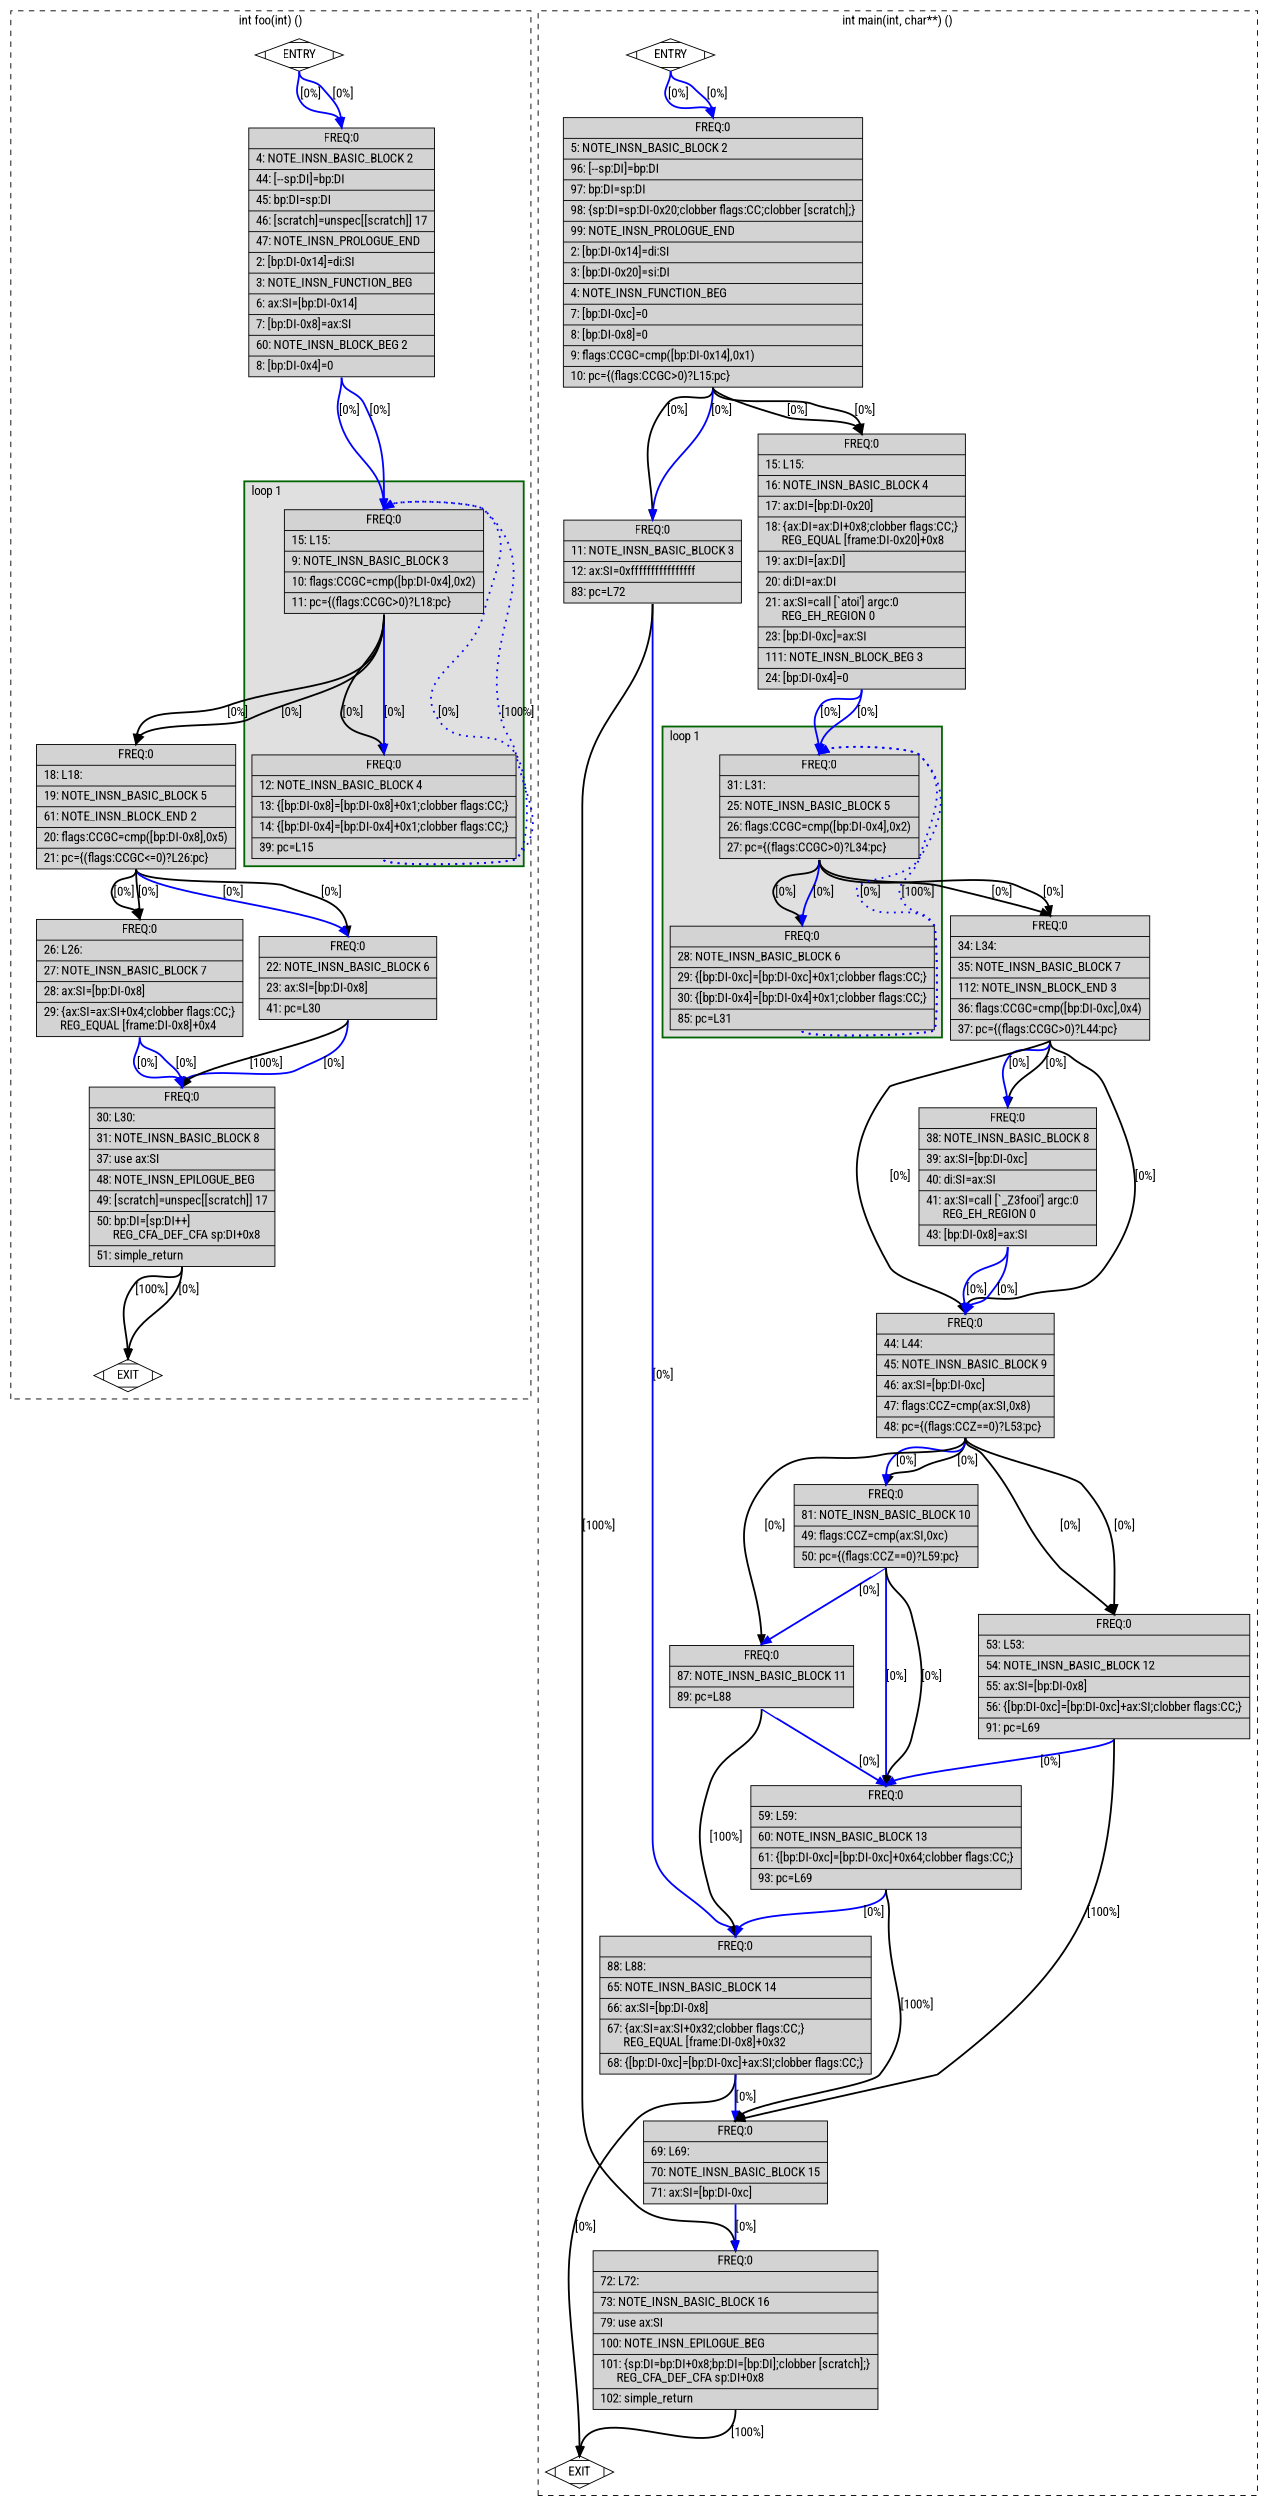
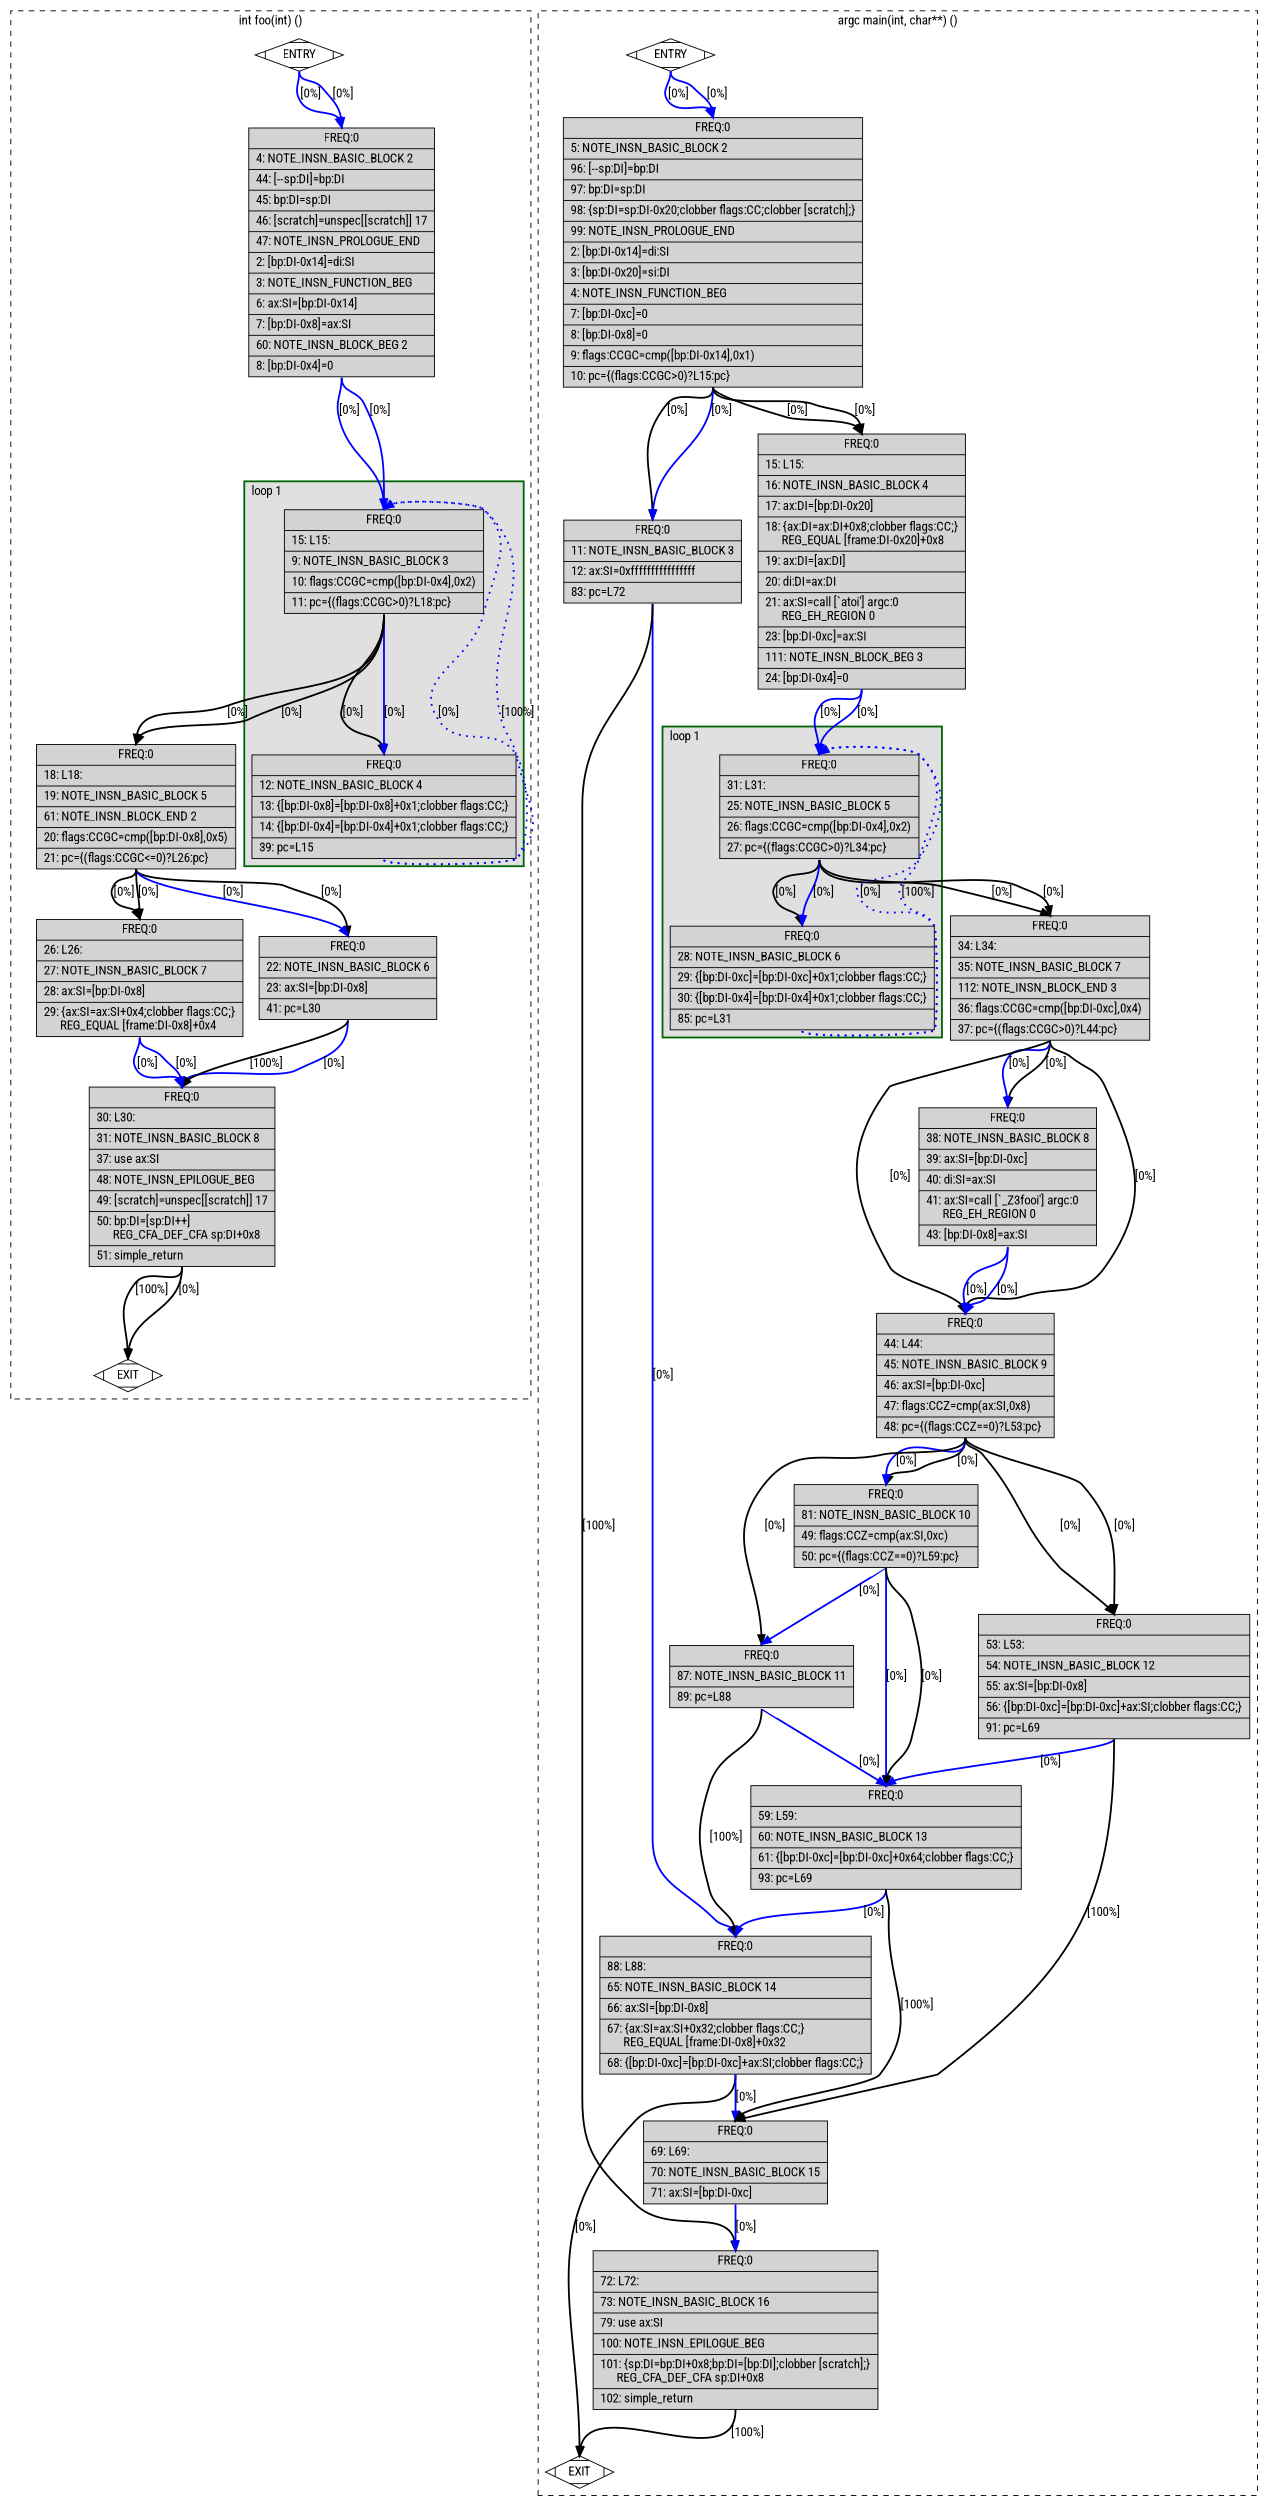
  digraph {
    fontname="Roboto Condensed"
    node [fillcolor=lightgrey shape=record style=filled fontname="Roboto Condensed"]
    edge [color=blue constraint=true headport=n style="solid,bold" tailport=s weight=10 fontname="Roboto Condensed"]
    n1 [label="{ FREQ:0 |\ \ \ 15:\ L15:\l|\ \ \ \ 9:\ NOTE_INSN_BASIC_BLOCK\ 3\l|\ \ \ 10:\ flags:CCGC=cmp([bp:DI-0x4],0x2)\l|\ \ \ 11:\ pc=\{(flags:CCGC\>0)?L18:pc\}\l}"]
    n2 [label="{ FREQ:0 |\ \ \ 12:\ NOTE_INSN_BASIC_BLOCK\ 4\l|\ \ \ 13:\ \{[bp:DI-0x8]=[bp:DI-0x8]+0x1;clobber\ flags:CC;\}\l|\ \ \ 14:\ \{[bp:DI-0x4]=[bp:DI-0x4]+0x1;clobber\ flags:CC;\}\l|\ \ \ 39:\ pc=L15\l}"]
    n3 [label="{ FREQ:0 |\ \ \ 18:\ L18:\l|\ \ \ 19:\ NOTE_INSN_BASIC_BLOCK\ 5\l|\ \ \ 61:\ NOTE_INSN_BLOCK_END\ 2\l|\ \ \ 20:\ flags:CCGC=cmp([bp:DI-0x8],0x5)\l|\ \ \ 21:\ pc=\{(flags:CCGC\<=0)?L26:pc\}\l}"]
    n4 [fillcolor=white label=ENTRY shape=Mdiamond]
    n5 [fillcolor=white label=EXIT shape=Mdiamond]
    n6 [label="{ FREQ:0 |\ \ \ \ 4:\ NOTE_INSN_BASIC_BLOCK\ 2\l|\ \ \ 44:\ [--sp:DI]=bp:DI\l|\ \ \ 45:\ bp:DI=sp:DI\l|\ \ \ 46:\ [scratch]=unspec[[scratch]]\ 17\l|\ \ \ 47:\ NOTE_INSN_PROLOGUE_END\l|\ \ \ \ 2:\ [bp:DI-0x14]=di:SI\l|\ \ \ \ 3:\ NOTE_INSN_FUNCTION_BEG\l|\ \ \ \ 6:\ ax:SI=[bp:DI-0x14]\l|\ \ \ \ 7:\ [bp:DI-0x8]=ax:SI\l|\ \ \ 60:\ NOTE_INSN_BLOCK_BEG\ 2\l|\ \ \ \ 8:\ [bp:DI-0x4]=0\l}"]
    n7 [label="{ FREQ:0 |\ \ \ 22:\ NOTE_INSN_BASIC_BLOCK\ 6\l|\ \ \ 23:\ ax:SI=[bp:DI-0x8]\l|\ \ \ 41:\ pc=L30\l}"]
    n8 [label="{ FREQ:0 |\ \ \ 26:\ L26:\l|\ \ \ 27:\ NOTE_INSN_BASIC_BLOCK\ 7\l|\ \ \ 28:\ ax:SI=[bp:DI-0x8]\l|\ \ \ 29:\ \{ax:SI=ax:SI+0x4;clobber\ flags:CC;\}\l\ \ \ \ \ \ REG_EQUAL\ [frame:DI-0x8]+0x4\l}"]
    n9 [label="{ FREQ:0 |\ \ \ 30:\ L30:\l|\ \ \ 31:\ NOTE_INSN_BASIC_BLOCK\ 8\l|\ \ \ 37:\ use\ ax:SI\l|\ \ \ 48:\ NOTE_INSN_EPILOGUE_BEG\l|\ \ \ 49:\ [scratch]=unspec[[scratch]]\ 17\l|\ \ \ 50:\ bp:DI=[sp:DI++]\l\ \ \ \ \ \ REG_CFA_DEF_CFA\ sp:DI+0x8\l|\ \ \ 51:\ simple_return\l}"]
    n10 [label="{ FREQ:0 |\ \ \ 31:\ L31:\l|\ \ \ 25:\ NOTE_INSN_BASIC_BLOCK\ 5\l|\ \ \ 26:\ flags:CCGC=cmp([bp:DI-0x4],0x2)\l|\ \ \ 27:\ pc=\{(flags:CCGC\>0)?L34:pc\}\l}"]
    n11 [label="{ FREQ:0 |\ \ \ 28:\ NOTE_INSN_BASIC_BLOCK\ 6\l|\ \ \ 29:\ \{[bp:DI-0xc]=[bp:DI-0xc]+0x1;clobber\ flags:CC;\}\l|\ \ \ 30:\ \{[bp:DI-0x4]=[bp:DI-0x4]+0x1;clobber\ flags:CC;\}\l|\ \ \ 85:\ pc=L31\l}"]
    n12 [label="{ FREQ:0 |\ \ \ 34:\ L34:\l|\ \ \ 35:\ NOTE_INSN_BASIC_BLOCK\ 7\l|\ \ 112:\ NOTE_INSN_BLOCK_END\ 3\l|\ \ \ 36:\ flags:CCGC=cmp([bp:DI-0xc],0x4)\l|\ \ \ 37:\ pc=\{(flags:CCGC\>0)?L44:pc\}\l}"]
    n13 [fillcolor=white label=ENTRY shape=Mdiamond]
    n14 [fillcolor=white label=EXIT shape=Mdiamond]
    n15 [label="{ FREQ:0 |\ \ \ \ 5:\ NOTE_INSN_BASIC_BLOCK\ 2\l|\ \ \ 96:\ [--sp:DI]=bp:DI\l|\ \ \ 97:\ bp:DI=sp:DI\l|\ \ \ 98:\ \{sp:DI=sp:DI-0x20;clobber\ flags:CC;clobber\ [scratch];\}\l|\ \ \ 99:\ NOTE_INSN_PROLOGUE_END\l|\ \ \ \ 2:\ [bp:DI-0x14]=di:SI\l|\ \ \ \ 3:\ [bp:DI-0x20]=si:DI\l|\ \ \ \ 4:\ NOTE_INSN_FUNCTION_BEG\l|\ \ \ \ 7:\ [bp:DI-0xc]=0\l|\ \ \ \ 8:\ [bp:DI-0x8]=0\l|\ \ \ \ 9:\ flags:CCGC=cmp([bp:DI-0x14],0x1)\l|\ \ \ 10:\ pc=\{(flags:CCGC\>0)?L15:pc\}\l}"]
    n16 [label="{ FREQ:0 |\ \ \ 11:\ NOTE_INSN_BASIC_BLOCK\ 3\l|\ \ \ 12:\ ax:SI=0xffffffffffffffff\l|\ \ \ 83:\ pc=L72\l}"]
    n17 [label="{ FREQ:0 |\ \ \ 15:\ L15:\l|\ \ \ 16:\ NOTE_INSN_BASIC_BLOCK\ 4\l|\ \ \ 17:\ ax:DI=[bp:DI-0x20]\l|\ \ \ 18:\ \{ax:DI=ax:DI+0x8;clobber\ flags:CC;\}\l\ \ \ \ \ \ REG_EQUAL\ [frame:DI-0x20]+0x8\l|\ \ \ 19:\ ax:DI=[ax:DI]\l|\ \ \ 20:\ di:DI=ax:DI\l|\ \ \ 21:\ ax:SI=call\ [`atoi']\ argc:0\l\ \ \ \ \ \ REG_EH_REGION\ 0\l|\ \ \ 23:\ [bp:DI-0xc]=ax:SI\l|\ \ 111:\ NOTE_INSN_BLOCK_BEG\ 3\l|\ \ \ 24:\ [bp:DI-0x4]=0\l}"]
    n18 [label="{ FREQ:0 |\ \ \ 88:\ L88:\l|\ \ \ 65:\ NOTE_INSN_BASIC_BLOCK\ 14\l|\ \ \ 66:\ ax:SI=[bp:DI-0x8]\l|\ \ \ 67:\ \{ax:SI=ax:SI+0x32;clobber\ flags:CC;\}\l\ \ \ \ \ \ REG_EQUAL\ [frame:DI-0x8]+0x32\l|\ \ \ 68:\ \{[bp:DI-0xc]=[bp:DI-0xc]+ax:SI;clobber\ flags:CC;\}\l}"]
    n19 [label="{ FREQ:0 |\ \ \ 72:\ L72:\l|\ \ \ 73:\ NOTE_INSN_BASIC_BLOCK\ 16\l|\ \ \ 79:\ use\ ax:SI\l|\ \ 100:\ NOTE_INSN_EPILOGUE_BEG\l|\ \ 101:\ \{sp:DI=bp:DI+0x8;bp:DI=[bp:DI];clobber\ [scratch];\}\l\ \ \ \ \ \ REG_CFA_DEF_CFA\ sp:DI+0x8\l|\ \ 102:\ simple_return\l}"]
    n20 [label="{ FREQ:0 |\ \ \ 38:\ NOTE_INSN_BASIC_BLOCK\ 8\l|\ \ \ 39:\ ax:SI=[bp:DI-0xc]\l|\ \ \ 40:\ di:SI=ax:SI\l|\ \ \ 41:\ ax:SI=call\ [`_Z3fooi']\ argc:0\l\ \ \ \ \ \ REG_EH_REGION\ 0\l|\ \ \ 43:\ [bp:DI-0x8]=ax:SI\l}"]
    n21 [label="{ FREQ:0 |\ \ \ 44:\ L44:\l|\ \ \ 45:\ NOTE_INSN_BASIC_BLOCK\ 9\l|\ \ \ 46:\ ax:SI=[bp:DI-0xc]\l|\ \ \ 47:\ flags:CCZ=cmp(ax:SI,0x8)\l|\ \ \ 48:\ pc=\{(flags:CCZ==0)?L53:pc\}\l}"]
    n22 [label="{ FREQ:0 |\ \ \ 81:\ NOTE_INSN_BASIC_BLOCK\ 10\l|\ \ \ 49:\ flags:CCZ=cmp(ax:SI,0xc)\l|\ \ \ 50:\ pc=\{(flags:CCZ==0)?L59:pc\}\l}"]
    n23 [label="{ FREQ:0 |\ \ \ 87:\ NOTE_INSN_BASIC_BLOCK\ 11\l|\ \ \ 89:\ pc=L88\l}"]
    n24 [label="{ FREQ:0 |\ \ \ 53:\ L53:\l|\ \ \ 54:\ NOTE_INSN_BASIC_BLOCK\ 12\l|\ \ \ 55:\ ax:SI=[bp:DI-0x8]\l|\ \ \ 56:\ \{[bp:DI-0xc]=[bp:DI-0xc]+ax:SI;clobber\ flags:CC;\}\l|\ \ \ 91:\ pc=L69\l}"]
    n25 [label="{ FREQ:0 |\ \ \ 59:\ L59:\l|\ \ \ 60:\ NOTE_INSN_BASIC_BLOCK\ 13\l|\ \ \ 61:\ \{[bp:DI-0xc]=[bp:DI-0xc]+0x64;clobber\ flags:CC;\}\l|\ \ \ 93:\ pc=L69\l}"]
    n26 [label="{ FREQ:0 |\ \ \ 69:\ L69:\l|\ \ \ 70:\ NOTE_INSN_BASIC_BLOCK\ 15\l|\ \ \ 71:\ ax:SI=[bp:DI-0xc]\l}"]
    subgraph cluster_1 {
      color=black
      label="int foo(int) ()"
      style=dashed
      n3
      n4
      n5
      n6
      n7
      n8
      n9
      subgraph cluster_2 {
        color=darkgreen
        fillcolor=grey88
        label="loop 1"
        labeljust=l
        penwidth=2
        style=filled
        n1
        n2
      }
    }
    subgraph cluster_3 {
      color=black
-     label="int main(int, char**) ()"
+     label="argc main(int, char**) ()"
      style=dashed
      n12
      n13
      n14
      n15
      n16
      n17
      n18
      n19
      n20
      n21
      n22
      n23
      n24
      n25
      n26
      subgraph cluster_4 {
        color=darkgreen
        fillcolor=grey88
        label="loop 1"
        labeljust=l
        penwidth=2
        style=filled
        n10
        n11
      }
    }
    n1 -> n2 [color=black label="[0%]"]
    n1 -> n2 [label="[0%]" weight=100]
    n1 -> n3 [color=black label="[0%]"]
    n1 -> n3 [color=black label="[0%]"]
    n2 -> n1 [constraint=false label="[0%]" style="dotted,bold"]
    n2 -> n1 [constraint=false label="[100%]" style="dotted,bold"]
    n3 -> n7 [color=black label="[0%]"]
    n3 -> n7 [label="[0%]" weight=100]
    n3 -> n8 [color=black label="[0%]"]
    n3 -> n8 [color=black label="[0%]"]
    n4 -> n5 [style=invis color="" weight=""]
    n4 -> n5 [style=invis color="" weight=""]
    n4 -> n6 [label="[0%]" weight=100]
    n4 -> n6 [label="[0%]" weight=100]
    n6 -> n1 [label="[0%]" weight=100]
    n6 -> n1 [label="[0%]" weight=100]
    n7 -> n9 [label="[0%]" weight=100]
    n7 -> n9 [color=black label="[100%]"]
    n8 -> n9 [label="[0%]" weight=100]
    n8 -> n9 [label="[0%]" weight=100]
    n9 -> n5 [color=black label="[0%]"]
    n9 -> n5 [color=black label="[100%]"]
    n10 -> n11 [color=black label="[0%]"]
    n10 -> n11 [label="[0%]" weight=100]
    n10 -> n12 [color=black label="[0%]"]
    n10 -> n12 [color=black label="[0%]"]
    n11 -> n10 [constraint=false label="[0%]" style="dotted,bold"]
    n11 -> n10 [constraint=false label="[100%]" style="dotted,bold"]
    n12 -> n20 [color=black label="[0%]"]
    n12 -> n20 [label="[0%]" weight=100]
    n12 -> n21 [color=black label="[0%]"]
    n12 -> n21 [color=black label="[0%]"]
    n13 -> n14 [style=invis color="" weight=""]
    n13 -> n14 [style=invis color="" weight=""]
    n13 -> n15 [label="[0%]" weight=100]
    n13 -> n15 [label="[0%]" weight=100]
    n15 -> n16 [color=black label="[0%]"]
    n15 -> n16 [label="[0%]" weight=100]
    n15 -> n17 [color=black label="[0%]"]
    n15 -> n17 [color=black label="[0%]"]
    n16 -> n18 [label="[0%]" weight=100]
    n16 -> n19 [color=black label="[100%]"]
    n17 -> n10 [label="[0%]" weight=100]
    n17 -> n10 [label="[0%]" weight=100]
    n18 -> n14 [color=black label="[0%]"]
    n18 -> n26 [label="[0%]" weight=100]
    n19 -> n14 [color=black label="[100%]"]
    n20 -> n21 [label="[0%]" weight=100]
    n20 -> n21 [label="[0%]" weight=100]
    n21 -> n22 [color=black label="[0%]"]
    n21 -> n22 [label="[0%]" weight=100]
    n21 -> n23 [color=black label="[0%]"]
    n21 -> n24 [color=black label="[0%]"]
    n21 -> n24 [color=black label="[0%]"]
    n22 -> n23 [label="[0%]" weight=100]
    n22 -> n25 [label="[0%]" weight=100]
    n22 -> n25 [color=black label="[0%]"]
    n23 -> n18 [color=black label="[100%]"]
    n23 -> n25 [label="[0%]" weight=100]
    n24 -> n25 [label="[0%]" weight=100]
    n24 -> n26 [color=black label="[100%]"]
    n25 -> n18 [label="[0%]" weight=100]
    n25 -> n26 [color=black label="[100%]"]
    n26 -> n19 [label="[0%]" weight=100]
  }
